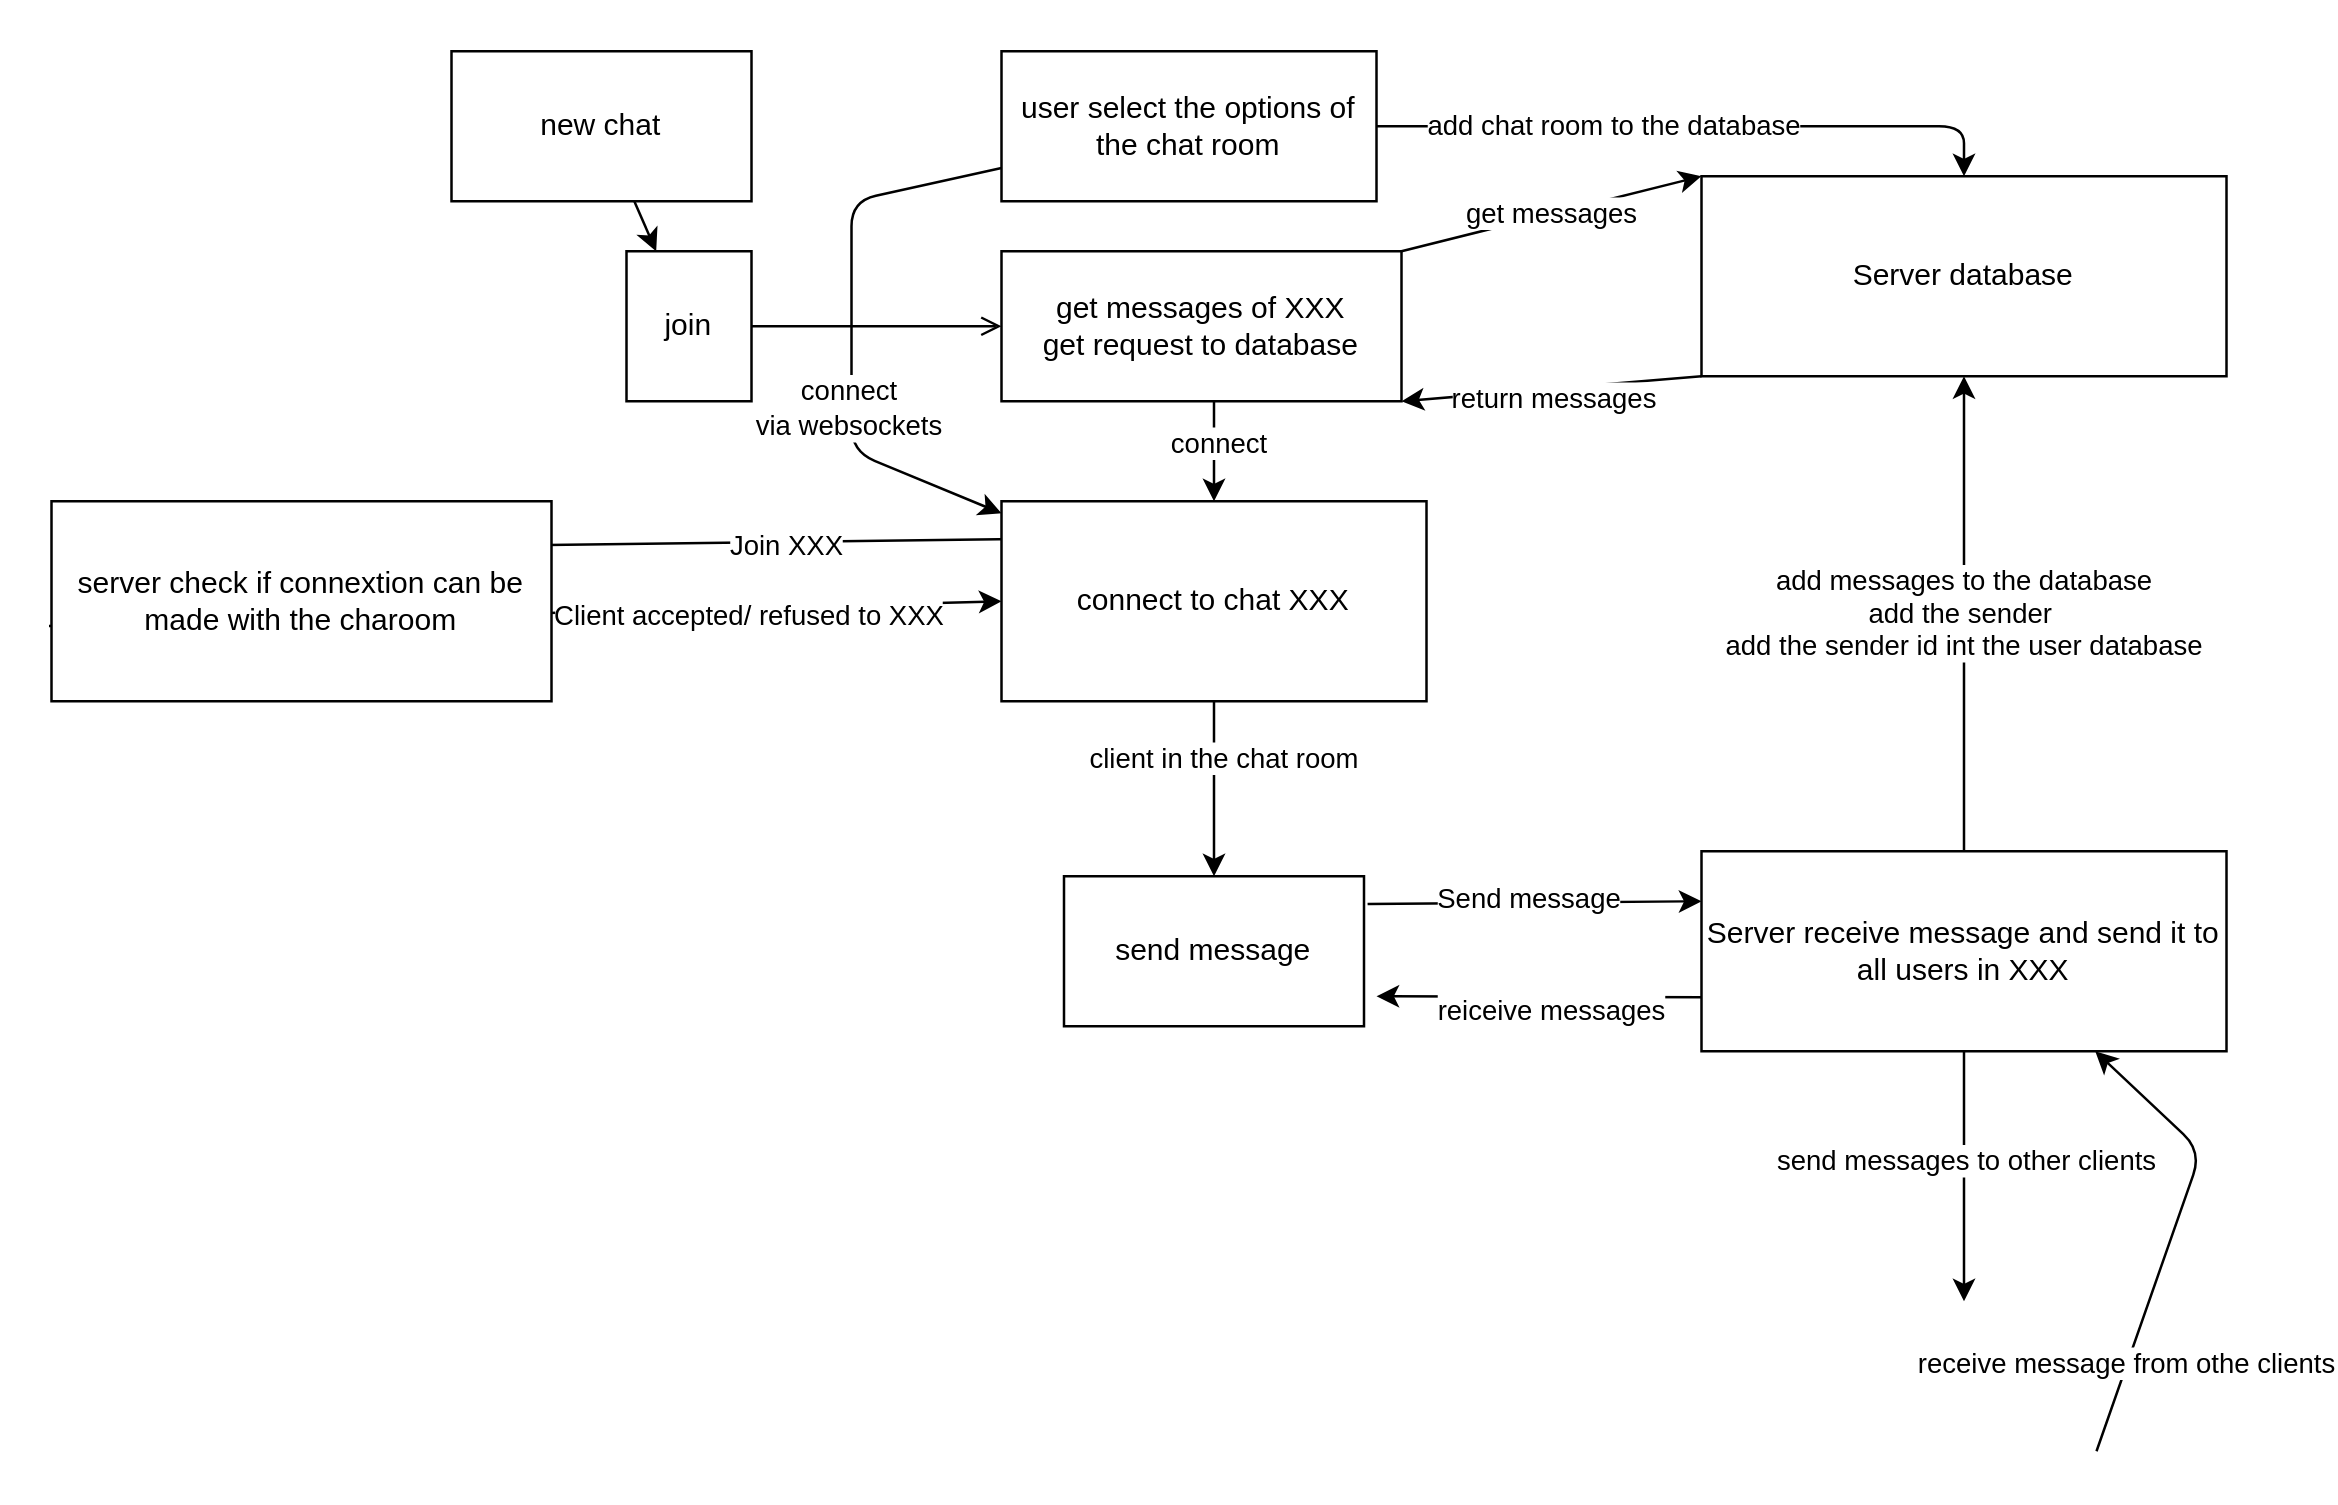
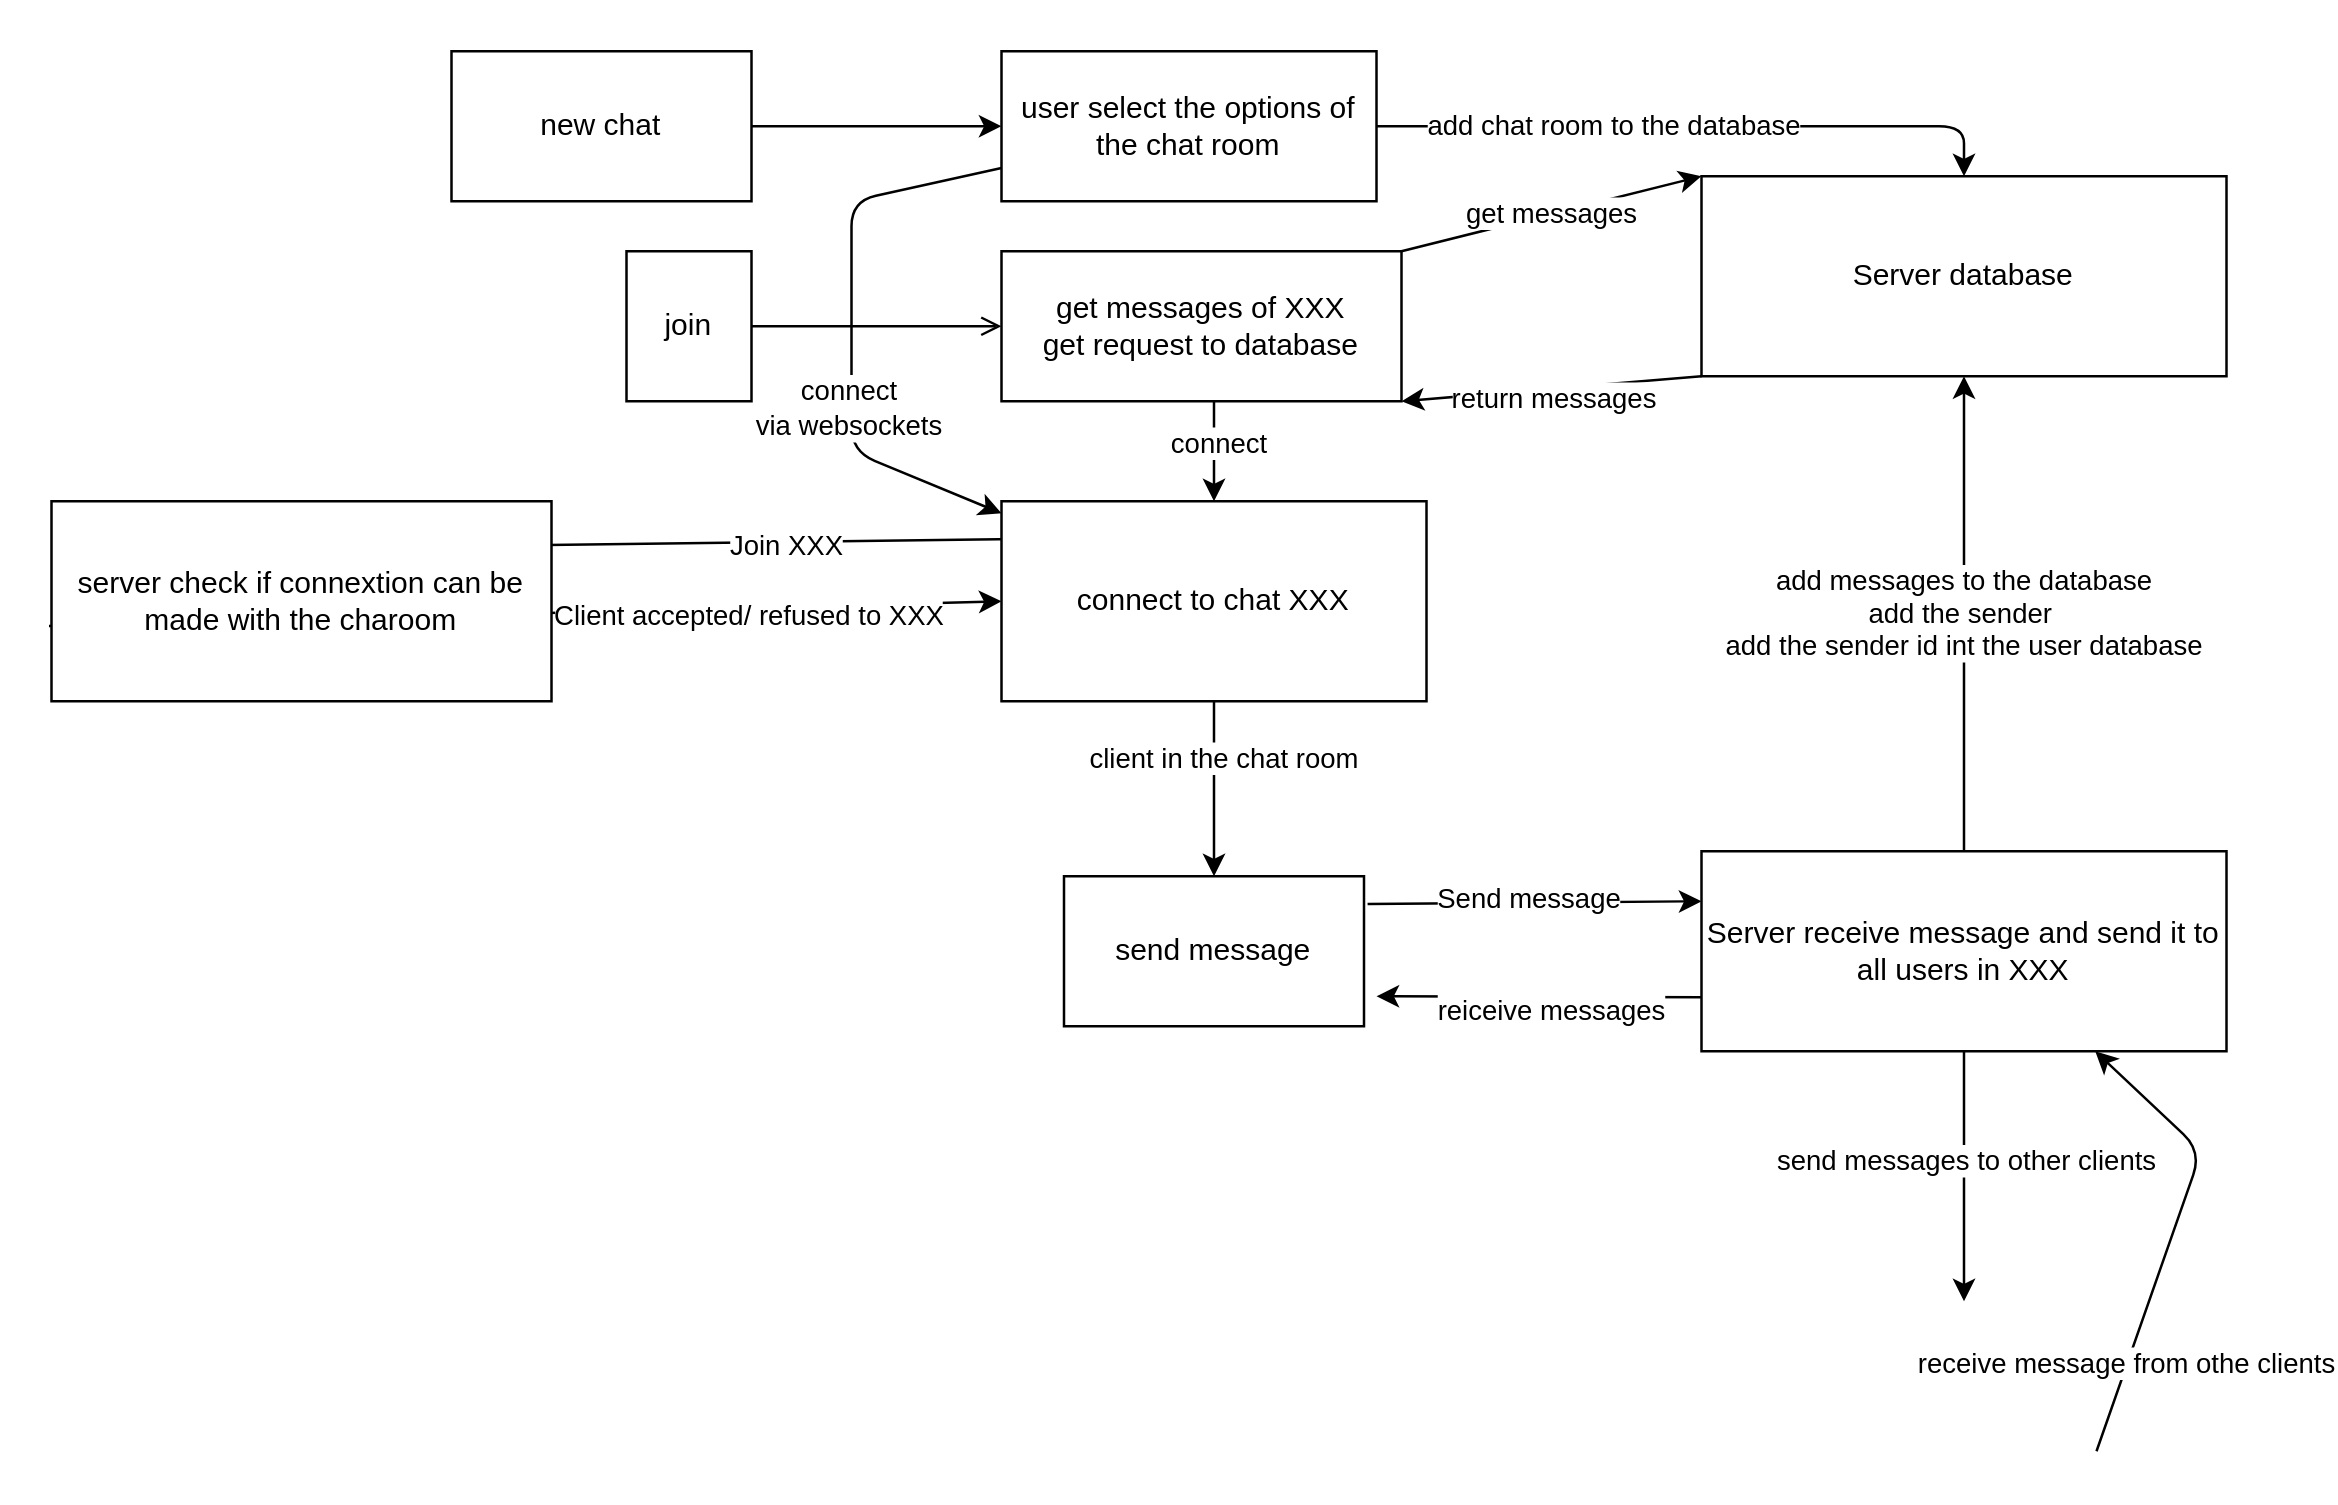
  <mxCell id="0" />
  <mxCell id="1" parent="0" />
- <mxCell id="2" style="edgeStyle=none;html=1;" edge="1" parent="1" source="3" target="5"><mxGeometry relative="1" as="geometry" /></mxCell>
+ <mxCell id="2" style="edgeStyle=none;html=1;entryX=0;entryY=0.5;entryDx=0;entryDy=0;" edge="1" parent="1" source="3" target="36"><mxGeometry relative="1" as="geometry" /></mxCell>
  <mxCell id="3" value="new chat" style="rounded=0;whiteSpace=wrap;html=1;" vertex="1" parent="1"><mxGeometry x="180" y="20" width="120" height="60" as="geometry" /></mxCell>
  <mxCell id="4" style="edgeStyle=none;html=1;entryX=0;entryY=0.5;entryDx=0;entryDy=0;endArrow=open;" edge="1" parent="1" source="5" target="9"><mxGeometry relative="1" as="geometry" /></mxCell>
  <mxCell id="5" value="join" style="rounded=0;whiteSpace=wrap;html=1;" vertex="1" parent="1"><mxGeometry x="250" y="100" width="50" height="60" as="geometry" /></mxCell>
  <mxCell id="6" style="edgeStyle=none;html=1;entryX=0.5;entryY=0;entryDx=0;entryDy=0;" edge="1" parent="1" target="14"><mxGeometry relative="1" as="geometry"><mxPoint x="485" y="160" as="sourcePoint" /></mxGeometry></mxCell>
  <mxCell id="7" value="connect" style="edgeLabel;html=1;align=center;verticalAlign=middle;resizable=0;points=[];" vertex="1" connectable="0" parent="6"><mxGeometry x="-0.212" y="1" relative="1" as="geometry"><mxPoint as="offset" /></mxGeometry></mxCell>
  <mxCell id="8" value="get messages" style="edgeStyle=none;html=1;exitX=1;exitY=0;exitDx=0;exitDy=0;entryX=0;entryY=0;entryDx=0;entryDy=0;" edge="1" parent="1" source="9" target="20"><mxGeometry relative="1" as="geometry" /></mxCell>
  <mxCell id="9" value="get messages of XXX&lt;br&gt;get request to database" style="rounded=0;whiteSpace=wrap;html=1;" vertex="1" parent="1"><mxGeometry x="400" y="100" width="160" height="60" as="geometry" /></mxCell>
  <mxCell id="10" style="edgeStyle=none;html=1;exitX=0.997;exitY=0.163;exitDx=0;exitDy=0;exitPerimeter=0;entryX=0;entryY=0.25;entryDx=0;entryDy=0;" edge="1" parent="1" source="14" target="29"><mxGeometry relative="1" as="geometry"><mxPoint x="670" y="260" as="targetPoint" /></mxGeometry></mxCell>
  <mxCell id="11" value="Join XXX" style="edgeLabel;html=1;align=center;verticalAlign=middle;resizable=0;points=[];" vertex="1" connectable="0" parent="10"><mxGeometry x="-0.068" y="1" relative="1" as="geometry"><mxPoint as="offset" /></mxGeometry></mxCell>
  <mxCell id="12" style="edgeStyle=none;html=1;entryX=0.5;entryY=0;entryDx=0;entryDy=0;" edge="1" parent="1" source="14" target="17"><mxGeometry relative="1" as="geometry" /></mxCell>
  <mxCell id="13" value="client in the chat room" style="edgeLabel;html=1;align=center;verticalAlign=middle;resizable=0;points=[];" vertex="1" connectable="0" parent="12"><mxGeometry x="-0.375" y="3" relative="1" as="geometry"><mxPoint as="offset" /></mxGeometry></mxCell>
  <mxCell id="14" value="connect to chat XXX" style="rounded=0;whiteSpace=wrap;html=1;" vertex="1" parent="1"><mxGeometry x="400" y="200" width="170" height="80" as="geometry" /></mxCell>
  <mxCell id="15" style="edgeStyle=none;html=1;entryX=0;entryY=0.25;entryDx=0;entryDy=0;exitX=1.012;exitY=0.185;exitDx=0;exitDy=0;exitPerimeter=0;" edge="1" parent="1" source="17" target="26"><mxGeometry relative="1" as="geometry" /></mxCell>
  <mxCell id="16" value="Send message" style="edgeLabel;html=1;align=center;verticalAlign=middle;resizable=0;points=[];" vertex="1" connectable="0" parent="15"><mxGeometry x="-0.043" y="2" relative="1" as="geometry"><mxPoint as="offset" /></mxGeometry></mxCell>
  <mxCell id="17" value="send message" style="rounded=0;whiteSpace=wrap;html=1;" vertex="1" parent="1"><mxGeometry x="425" y="350" width="120" height="60" as="geometry" /></mxCell>
  <mxCell id="18" style="edgeStyle=none;html=1;entryX=1;entryY=1;entryDx=0;entryDy=0;exitX=0;exitY=1;exitDx=0;exitDy=0;" edge="1" parent="1" source="20" target="9"><mxGeometry relative="1" as="geometry" /></mxCell>
  <mxCell id="19" value="return messages" style="edgeLabel;html=1;align=center;verticalAlign=middle;resizable=0;points=[];" vertex="1" connectable="0" parent="18"><mxGeometry x="-0.001" y="4" relative="1" as="geometry"><mxPoint as="offset" /></mxGeometry></mxCell>
  <mxCell id="20" value="Server database" style="rounded=0;whiteSpace=wrap;html=1;" vertex="1" parent="1"><mxGeometry x="680" y="70" width="210" height="80" as="geometry" /></mxCell>
  <mxCell id="21" style="edgeStyle=none;html=1;exitX=0;exitY=0.73;exitDx=0;exitDy=0;exitPerimeter=0;" edge="1" parent="1" source="26"><mxGeometry relative="1" as="geometry"><mxPoint x="550" y="398" as="targetPoint" /></mxGeometry></mxCell>
  <mxCell id="22" value="reiceive messages" style="edgeLabel;html=1;align=center;verticalAlign=middle;resizable=0;points=[];" vertex="1" connectable="0" parent="21"><mxGeometry x="-0.075" y="5" relative="1" as="geometry"><mxPoint as="offset" /></mxGeometry></mxCell>
  <mxCell id="23" value="add messages to the database&lt;br&gt;add the sender&amp;nbsp;&lt;br&gt;add the sender id int the user database" style="edgeStyle=none;html=1;entryX=0.5;entryY=1;entryDx=0;entryDy=0;" edge="1" parent="1" source="26" target="20"><mxGeometry x="0.003" relative="1" as="geometry"><mxPoint as="offset" /></mxGeometry></mxCell>
  <mxCell id="24" style="edgeStyle=none;html=1;" edge="1" parent="1" source="26"><mxGeometry relative="1" as="geometry"><mxPoint x="785" y="520" as="targetPoint" /></mxGeometry></mxCell>
  <mxCell id="25" value="send messages to other clients" style="edgeLabel;html=1;align=center;verticalAlign=middle;resizable=0;points=[];" vertex="1" connectable="0" parent="24"><mxGeometry x="-0.141" relative="1" as="geometry"><mxPoint as="offset" /></mxGeometry></mxCell>
  <mxCell id="26" value="Server receive message and send it to all users in XXX" style="rounded=0;whiteSpace=wrap;html=1;" vertex="1" parent="1"><mxGeometry x="680" y="340" width="210" height="80" as="geometry" /></mxCell>
  <mxCell id="27" style="edgeStyle=none;html=1;entryX=0;entryY=0.5;entryDx=0;entryDy=0;exitX=-0.005;exitY=0.624;exitDx=0;exitDy=0;exitPerimeter=0;" edge="1" parent="1" source="29" target="14"><mxGeometry relative="1" as="geometry" /></mxCell>
  <mxCell id="28" value="Client accepted/ refused to XXX" style="edgeLabel;html=1;align=center;verticalAlign=middle;resizable=0;points=[];" vertex="1" connectable="0" parent="27"><mxGeometry x="-0.171" y="1" relative="1" as="geometry"><mxPoint x="122" y="1" as="offset" /></mxGeometry></mxCell>
  <mxCell id="29" value="server check if connextion can be made with the charoom" style="rounded=0;whiteSpace=wrap;html=1;" vertex="1" parent="1"><mxGeometry x="20" y="200" width="200" height="80" as="geometry" /></mxCell>
  <mxCell id="30" value="" style="edgeStyle=none;orthogonalLoop=1;jettySize=auto;html=1;entryX=0.75;entryY=1;entryDx=0;entryDy=0;" edge="1" parent="1" target="26"><mxGeometry width="100" relative="1" as="geometry"><mxPoint x="838" y="580" as="sourcePoint" /><mxPoint x="920" y="590" as="targetPoint" /><Array as="points"><mxPoint x="880" y="460" /></Array></mxGeometry></mxCell>
  <mxCell id="31" value="receive message from othe clients" style="edgeLabel;html=1;align=center;verticalAlign=middle;resizable=0;points=[];" vertex="1" connectable="0" parent="30"><mxGeometry x="-0.604" y="1" relative="1" as="geometry"><mxPoint as="offset" /></mxGeometry></mxCell>
  <mxCell id="32" style="edgeStyle=none;html=1;entryX=0.5;entryY=0;entryDx=0;entryDy=0;" edge="1" parent="1" source="36" target="20"><mxGeometry relative="1" as="geometry"><Array as="points"><mxPoint x="785" y="50" /></Array></mxGeometry></mxCell>
  <mxCell id="33" value="add chat room to the database" style="edgeLabel;html=1;align=center;verticalAlign=middle;resizable=0;points=[];" vertex="1" connectable="0" parent="32"><mxGeometry x="-0.259" y="1" relative="1" as="geometry"><mxPoint as="offset" /></mxGeometry></mxCell>
  <mxCell id="34" style="edgeStyle=none;html=1;" edge="1" parent="1" source="36" target="14"><mxGeometry relative="1" as="geometry"><Array as="points"><mxPoint x="340" y="80" /><mxPoint x="340" y="180" /></Array></mxGeometry></mxCell>
  <mxCell id="35" value="connect&lt;br&gt;via websockets" style="edgeLabel;html=1;align=center;verticalAlign=middle;resizable=0;points=[];" vertex="1" connectable="0" parent="34"><mxGeometry x="0.27" y="-2" relative="1" as="geometry"><mxPoint as="offset" /></mxGeometry></mxCell>
  <mxCell id="36" value="user select the options of the chat room" style="rounded=0;whiteSpace=wrap;html=1;" vertex="1" parent="1"><mxGeometry x="400" y="20" width="150" height="60" as="geometry" /></mxCell>
